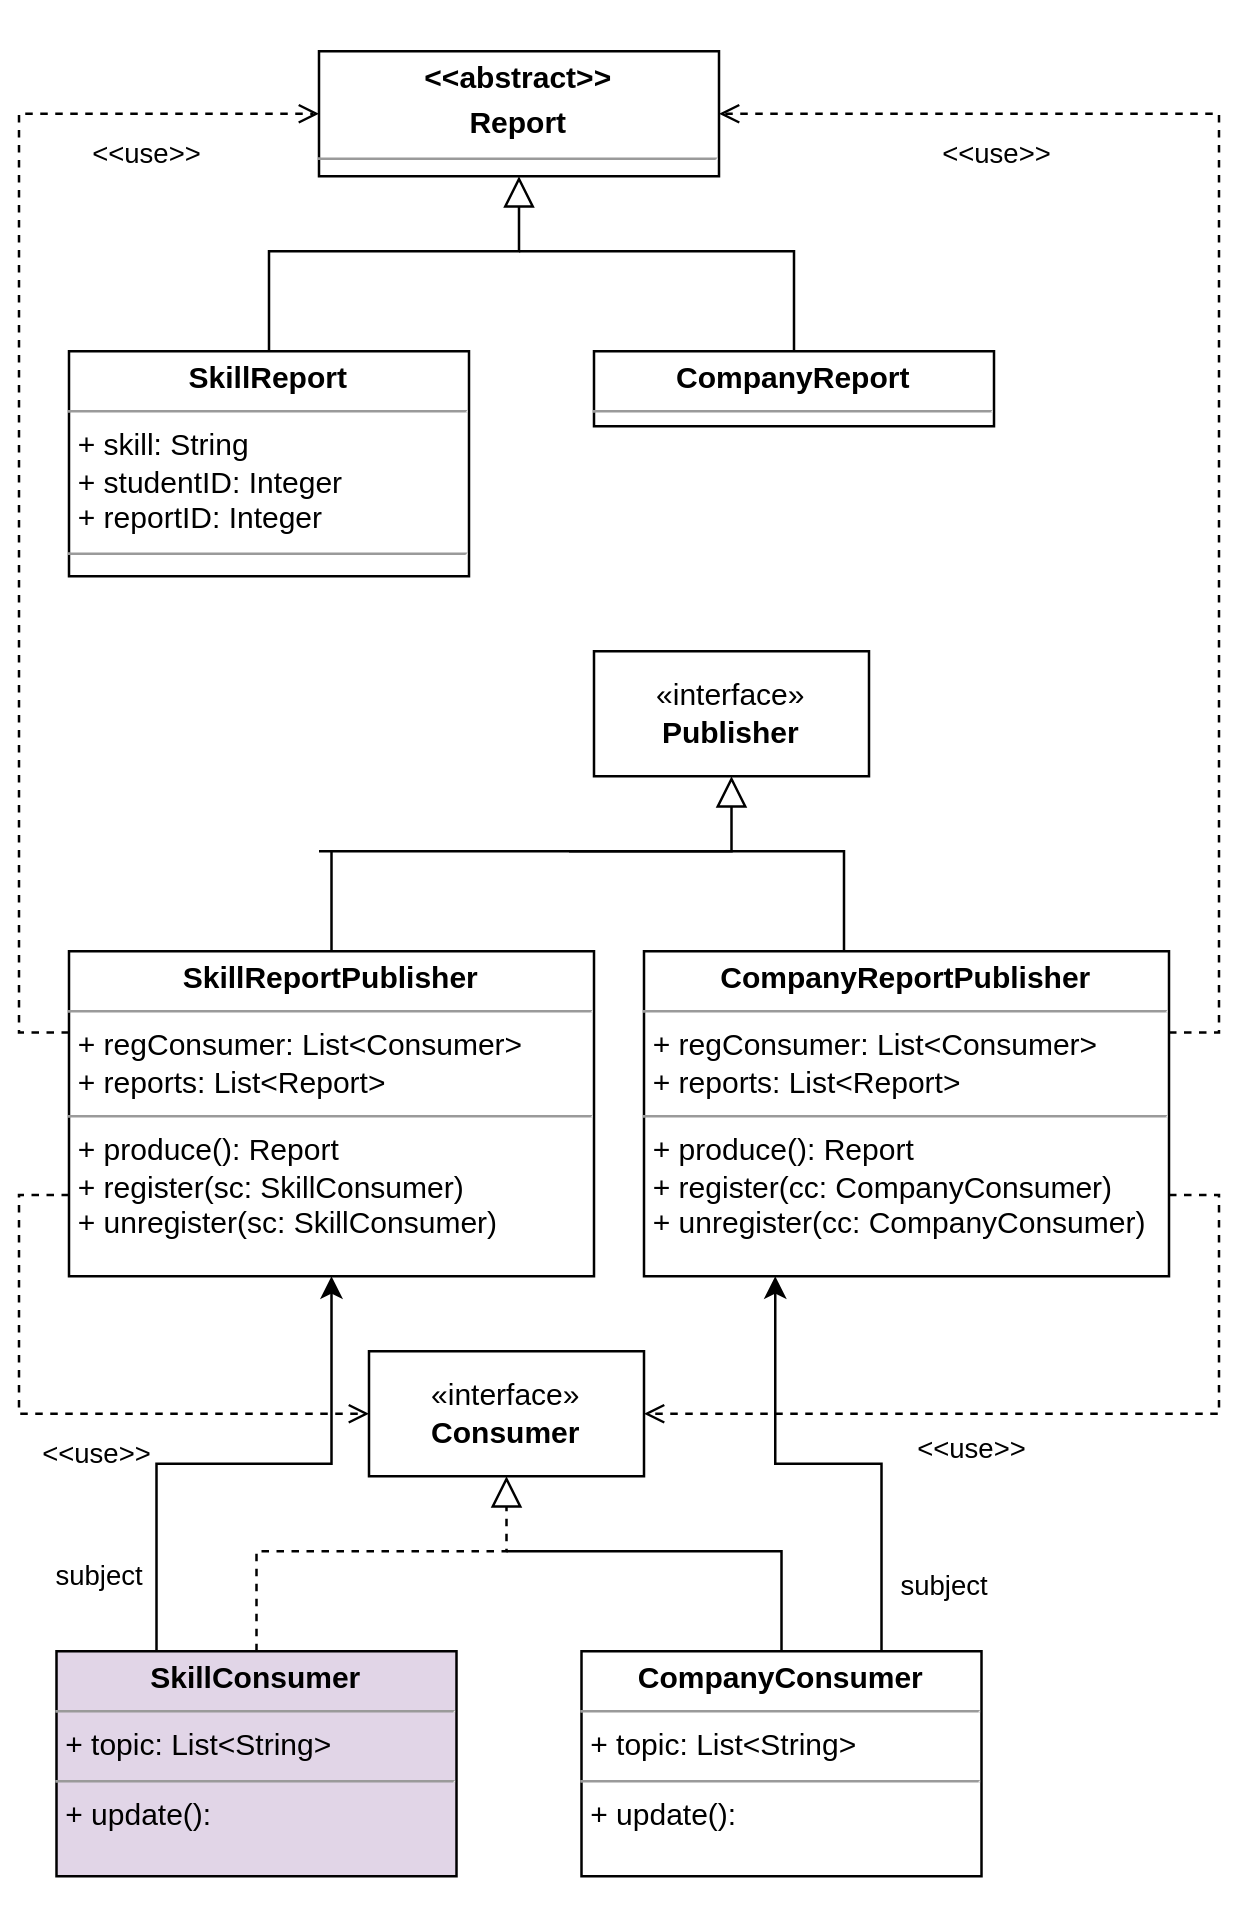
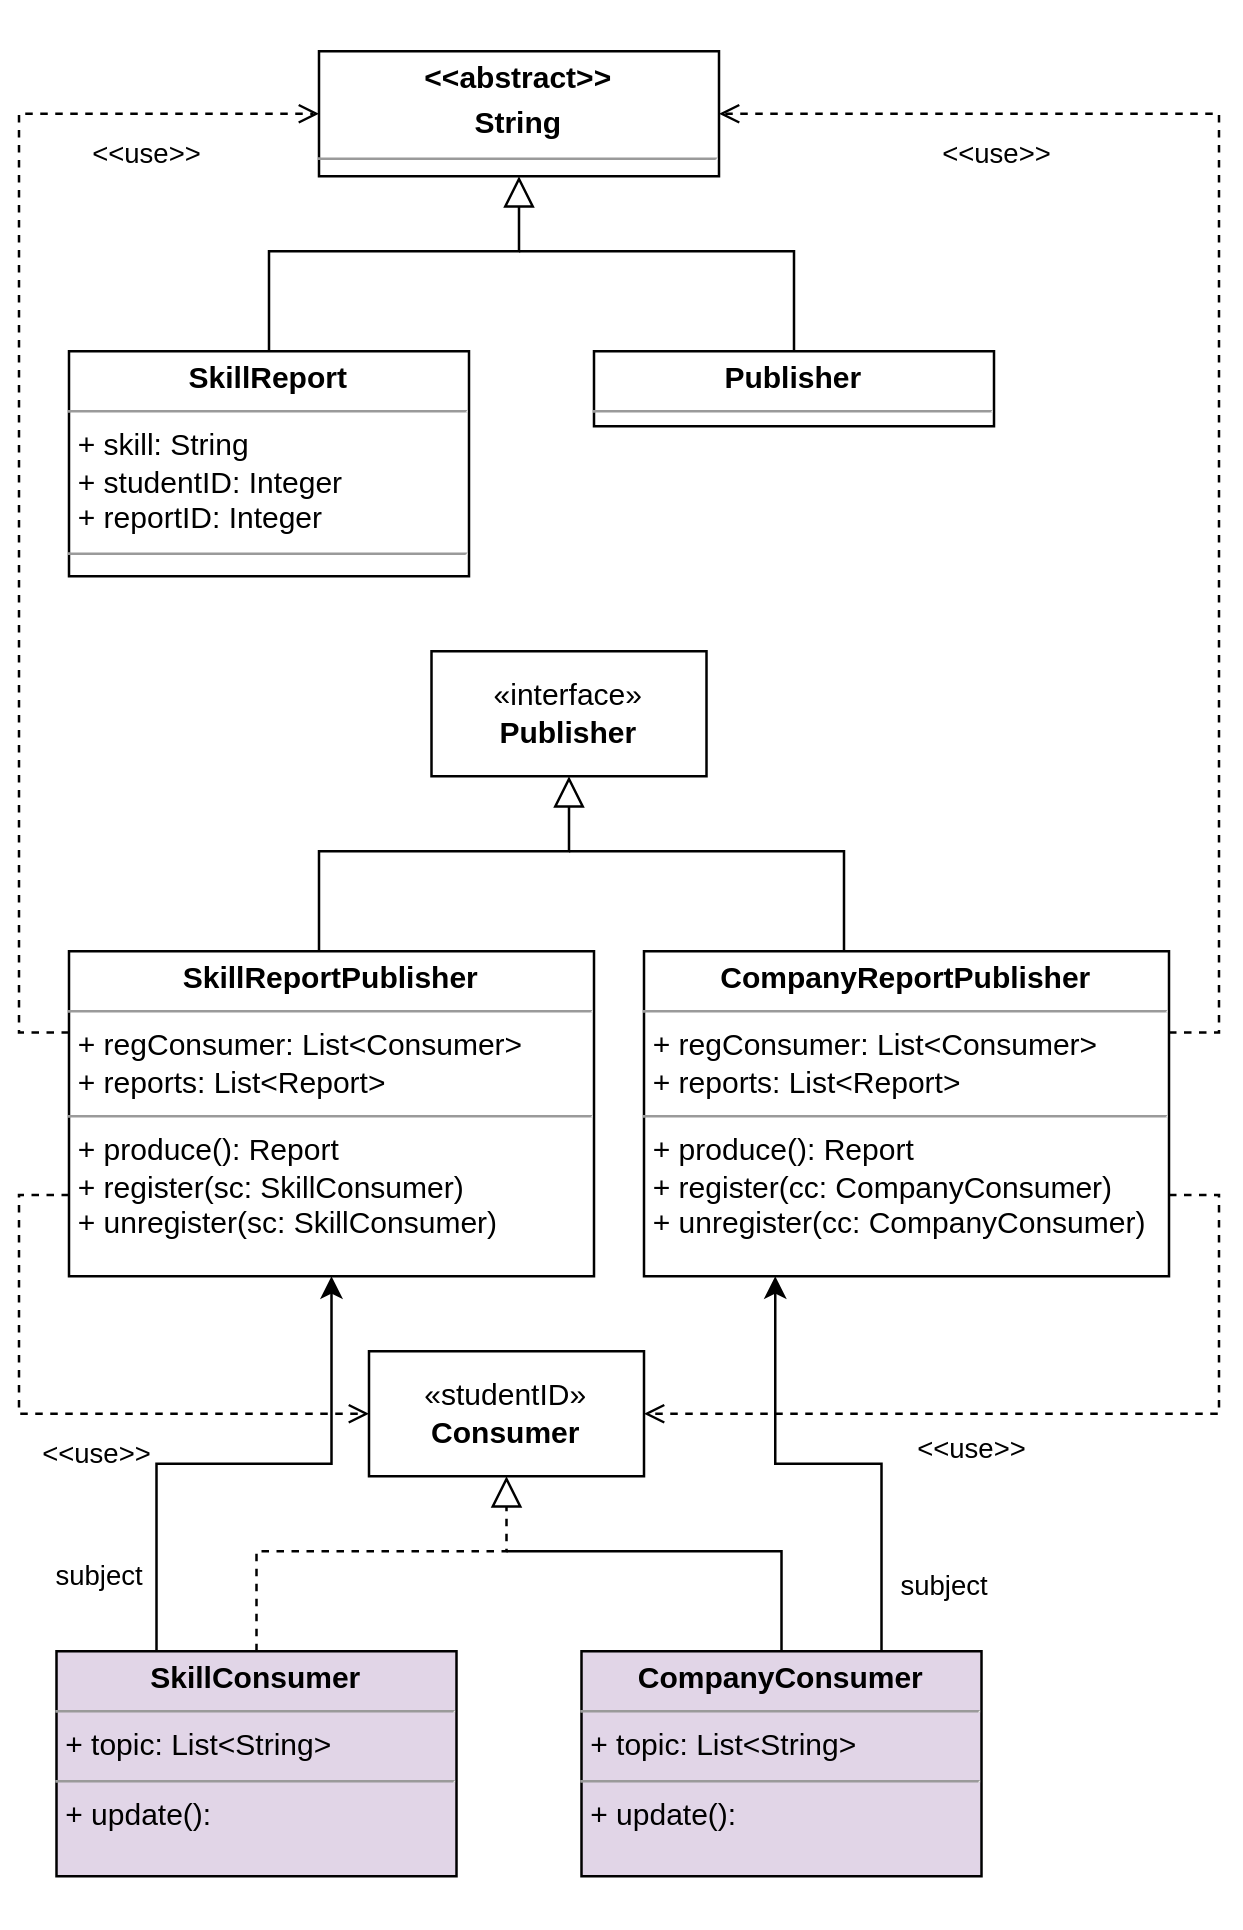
  <mxCell id="0" />
  <mxCell id="1" parent="0" />
- <mxCell id="2" value="&lt;p style=&quot;margin:0px;margin-top:4px;text-align:center;&quot;&gt;&lt;b&gt;&amp;lt;&amp;lt;abstract&amp;gt;&amp;gt;&lt;/b&gt;&lt;/p&gt;&lt;p style=&quot;margin:0px;margin-top:4px;text-align:center;&quot;&gt;&lt;b&gt;Report&lt;/b&gt;&lt;/p&gt;&lt;hr size=&quot;1&quot;&gt;&lt;p style=&quot;margin:0px;margin-left:4px;&quot;&gt;&lt;/p&gt;&lt;p style=&quot;margin:0px;margin-left:4px;&quot;&gt;&lt;br&gt;&lt;/p&gt;" style="verticalAlign=top;align=left;overflow=fill;fontSize=12;fontFamily=Helvetica;html=1;whiteSpace=wrap;" vertex="1" parent="1"><mxGeometry x="125" y="20" width="160" height="50" as="geometry" /></mxCell>
+ <mxCell id="2" value="&lt;p style=&quot;margin:0px;margin-top:4px;text-align:center;&quot;&gt;&lt;b&gt;&amp;lt;&amp;lt;abstract&amp;gt;&amp;gt;&lt;/b&gt;&lt;/p&gt;&lt;p style=&quot;margin:0px;margin-top:4px;text-align:center;&quot;&gt;&lt;b&gt;String&lt;/b&gt;&lt;/p&gt;&lt;hr size=&quot;1&quot;&gt;&lt;p style=&quot;margin:0px;margin-left:4px;&quot;&gt;&lt;/p&gt;&lt;p style=&quot;margin:0px;margin-left:4px;&quot;&gt;&lt;br&gt;&lt;/p&gt;" style="verticalAlign=top;align=left;overflow=fill;fontSize=12;fontFamily=Helvetica;html=1;whiteSpace=wrap;" vertex="1" parent="1"><mxGeometry x="125" y="20" width="160" height="50" as="geometry" /></mxCell>
  <mxCell id="3" value="&lt;p style=&quot;margin:0px;margin-top:4px;text-align:center;&quot;&gt;&lt;b&gt;SkillReport&lt;/b&gt;&lt;/p&gt;&lt;hr size=&quot;1&quot;&gt;&lt;p style=&quot;margin:0px;margin-left:4px;&quot;&gt;+ skill: String&lt;/p&gt;&lt;p style=&quot;margin:0px;margin-left:4px;&quot;&gt;+ studentID: Integer&lt;/p&gt;&lt;p style=&quot;margin:0px;margin-left:4px;&quot;&gt;+ reportID: Integer&lt;/p&gt;&lt;hr size=&quot;1&quot;&gt;&lt;p style=&quot;margin:0px;margin-left:4px;&quot;&gt;&lt;br&gt;&lt;/p&gt;" style="verticalAlign=top;align=left;overflow=fill;fontSize=12;fontFamily=Helvetica;html=1;whiteSpace=wrap;" vertex="1" parent="1"><mxGeometry x="25" y="140" width="160" height="90" as="geometry" /></mxCell>
- <mxCell id="4" value="&lt;p style=&quot;margin:0px;margin-top:4px;text-align:center;&quot;&gt;&lt;b&gt;CompanyReport&lt;/b&gt;&lt;/p&gt;&lt;hr size=&quot;1&quot;&gt;&lt;p style=&quot;margin:0px;margin-left:4px;&quot;&gt;&lt;/p&gt;&lt;p style=&quot;margin:0px;margin-left:4px;&quot;&gt;&lt;br&gt;&lt;/p&gt;" style="verticalAlign=top;align=left;overflow=fill;fontSize=12;fontFamily=Helvetica;html=1;whiteSpace=wrap;" vertex="1" parent="1"><mxGeometry x="235" y="140" width="160" height="30" as="geometry" /></mxCell>
- <mxCell id="5" value="«interface»&lt;br&gt;&lt;b&gt;Publisher&lt;/b&gt;" style="html=1;whiteSpace=wrap;" vertex="1" parent="1"><mxGeometry x="235" y="260" width="110" height="50" as="geometry" /></mxCell>
+ <mxCell id="4" value="&lt;p style=&quot;margin:0px;margin-top:4px;text-align:center;&quot;&gt;&lt;b&gt;Publisher&lt;/b&gt;&lt;/p&gt;&lt;hr size=&quot;1&quot;&gt;&lt;p style=&quot;margin:0px;margin-left:4px;&quot;&gt;&lt;/p&gt;&lt;p style=&quot;margin:0px;margin-left:4px;&quot;&gt;&lt;br&gt;&lt;/p&gt;" style="verticalAlign=top;align=left;overflow=fill;fontSize=12;fontFamily=Helvetica;html=1;whiteSpace=wrap;" vertex="1" parent="1"><mxGeometry x="235" y="140" width="160" height="30" as="geometry" /></mxCell>
+ <mxCell id="5" value="«interface»&lt;br&gt;&lt;b&gt;Publisher&lt;/b&gt;" style="html=1;whiteSpace=wrap;" vertex="1" parent="1"><mxGeometry x="170" y="260" width="110" height="50" as="geometry" /></mxCell>
  <mxCell id="6" style="edgeStyle=orthogonalEdgeStyle;rounded=0;orthogonalLoop=1;jettySize=auto;html=1;exitX=0.5;exitY=0;exitDx=0;exitDy=0;entryX=0.5;entryY=1;entryDx=0;entryDy=0;endArrow=block;endFill=0;endSize=10;" edge="1" parent="1" source="9" target="5"><mxGeometry relative="1" as="geometry"><Array as="points"><mxPoint x="125" y="340" /><mxPoint x="225" y="340" /></Array></mxGeometry></mxCell>
  <mxCell id="7" style="edgeStyle=orthogonalEdgeStyle;rounded=0;orthogonalLoop=1;jettySize=auto;html=1;exitX=0;exitY=0.75;exitDx=0;exitDy=0;entryX=0;entryY=0.5;entryDx=0;entryDy=0;dashed=1;endArrow=open;endFill=0;" edge="1" parent="1" source="9" target="20"><mxGeometry relative="1" as="geometry" /></mxCell>
  <mxCell id="8" style="edgeStyle=orthogonalEdgeStyle;rounded=0;orthogonalLoop=1;jettySize=auto;html=1;exitX=0;exitY=0.25;exitDx=0;exitDy=0;entryX=0;entryY=0.5;entryDx=0;entryDy=0;dashed=1;endArrow=open;endFill=0;" edge="1" parent="1" source="9" target="2"><mxGeometry relative="1" as="geometry" /></mxCell>
  <mxCell id="9" value="&lt;p style=&quot;margin:0px;margin-top:4px;text-align:center;&quot;&gt;&lt;b&gt;SkillReportPublisher&lt;/b&gt;&lt;/p&gt;&lt;hr size=&quot;1&quot;&gt;&lt;p style=&quot;margin:0px;margin-left:4px;&quot;&gt;+ regConsumer: List&amp;lt;Consumer&amp;gt;&lt;/p&gt;&lt;p style=&quot;margin:0px;margin-left:4px;&quot;&gt;+ reports: List&amp;lt;Report&amp;gt;&lt;/p&gt;&lt;hr size=&quot;1&quot;&gt;&lt;p style=&quot;margin:0px;margin-left:4px;&quot;&gt;+ produce(): Report&lt;/p&gt;&lt;p style=&quot;margin:0px;margin-left:4px;&quot;&gt;+ register(sc: SkillConsumer)&lt;/p&gt;&lt;p style=&quot;margin:0px;margin-left:4px;&quot;&gt;+ unregister(sc: SkillConsumer)&lt;br&gt;&lt;/p&gt;" style="verticalAlign=top;align=left;overflow=fill;fontSize=12;fontFamily=Helvetica;html=1;whiteSpace=wrap;" vertex="1" parent="1"><mxGeometry x="25" y="380" width="210" height="130" as="geometry" /></mxCell>
  <mxCell id="10" style="edgeStyle=orthogonalEdgeStyle;rounded=0;orthogonalLoop=1;jettySize=auto;html=1;exitX=0.5;exitY=0;exitDx=0;exitDy=0;endArrow=none;endFill=0;" edge="1" parent="1"><mxGeometry relative="1" as="geometry"><mxPoint x="205" y="100" as="targetPoint" /><mxPoint x="315" y="140" as="sourcePoint" /><Array as="points"><mxPoint x="315" y="100" /></Array></mxGeometry></mxCell>
  <mxCell id="11" style="edgeStyle=orthogonalEdgeStyle;rounded=0;orthogonalLoop=1;jettySize=auto;html=1;exitX=1;exitY=0.75;exitDx=0;exitDy=0;entryX=1;entryY=0.5;entryDx=0;entryDy=0;dashed=1;endArrow=open;endFill=0;" edge="1" parent="1" source="17" target="20"><mxGeometry relative="1" as="geometry" /></mxCell>
  <mxCell id="12" style="edgeStyle=orthogonalEdgeStyle;rounded=0;orthogonalLoop=1;jettySize=auto;html=1;exitX=1;exitY=0.25;exitDx=0;exitDy=0;entryX=1;entryY=0.5;entryDx=0;entryDy=0;dashed=1;endArrow=open;endFill=0;" edge="1" parent="1" source="17" target="2"><mxGeometry relative="1" as="geometry" /></mxCell>
  <mxCell id="13" value="&amp;lt;&amp;lt;use&amp;gt;&amp;gt;" style="edgeLabel;html=1;align=center;verticalAlign=middle;resizable=0;points=[];" vertex="1" connectable="0" parent="12"><mxGeometry x="-0.335" y="4" relative="1" as="geometry"><mxPoint x="-86" y="-177" as="offset" /></mxGeometry></mxCell>
  <mxCell id="14" value="&amp;lt;&amp;lt;use&amp;gt;&amp;gt;" style="edgeLabel;html=1;align=center;verticalAlign=middle;resizable=0;points=[];" vertex="1" connectable="0" parent="12"><mxGeometry x="-0.335" y="4" relative="1" as="geometry"><mxPoint x="-426" y="-177" as="offset" /></mxGeometry></mxCell>
  <mxCell id="15" value="&amp;lt;&amp;lt;use&amp;gt;&amp;gt;" style="edgeLabel;html=1;align=center;verticalAlign=middle;resizable=0;points=[];" vertex="1" connectable="0" parent="12"><mxGeometry x="-0.335" y="4" relative="1" as="geometry"><mxPoint x="-446" y="343" as="offset" /></mxGeometry></mxCell>
  <mxCell id="16" value="&amp;lt;&amp;lt;use&amp;gt;&amp;gt;" style="edgeLabel;html=1;align=center;verticalAlign=middle;resizable=0;points=[];" vertex="1" connectable="0" parent="12"><mxGeometry x="-0.335" y="4" relative="1" as="geometry"><mxPoint x="-96" y="341" as="offset" /></mxGeometry></mxCell>
  <mxCell id="17" value="&lt;p style=&quot;margin:0px;margin-top:4px;text-align:center;&quot;&gt;&lt;b&gt;CompanyReportPublisher&lt;/b&gt;&lt;/p&gt;&lt;hr size=&quot;1&quot;&gt;&lt;p style=&quot;margin:0px;margin-left:4px;&quot;&gt;+ regConsumer: List&amp;lt;Consumer&amp;gt;&lt;/p&gt;&lt;p style=&quot;margin:0px;margin-left:4px;&quot;&gt;+ reports: List&amp;lt;Report&amp;gt;&lt;/p&gt;&lt;hr size=&quot;1&quot;&gt;&lt;p style=&quot;margin:0px;margin-left:4px;&quot;&gt;+ produce(): Report&lt;/p&gt;&lt;p style=&quot;border-color: var(--border-color); margin: 0px 0px 0px 4px;&quot;&gt;+ register(cc: CompanyConsumer)&lt;/p&gt;&lt;p style=&quot;border-color: var(--border-color); margin: 0px 0px 0px 4px;&quot;&gt;+ unregister(cc: CompanyConsumer)&lt;/p&gt;" style="verticalAlign=top;align=left;overflow=fill;fontSize=12;fontFamily=Helvetica;html=1;whiteSpace=wrap;" vertex="1" parent="1"><mxGeometry x="255" y="380" width="210" height="130" as="geometry" /></mxCell>
  <mxCell id="18" style="edgeStyle=orthogonalEdgeStyle;rounded=0;orthogonalLoop=1;jettySize=auto;html=1;exitX=0.5;exitY=0;exitDx=0;exitDy=0;entryX=0.5;entryY=1;entryDx=0;entryDy=0;endArrow=block;endFill=0;endSize=10;" edge="1" parent="1"><mxGeometry relative="1" as="geometry"><mxPoint x="105" y="140" as="sourcePoint" /><mxPoint x="205" y="70" as="targetPoint" /><Array as="points"><mxPoint x="105" y="100" /><mxPoint x="205" y="100" /></Array></mxGeometry></mxCell>
  <mxCell id="19" style="edgeStyle=orthogonalEdgeStyle;rounded=0;orthogonalLoop=1;jettySize=auto;html=1;exitX=0.5;exitY=0;exitDx=0;exitDy=0;endArrow=none;endFill=0;" edge="1" parent="1"><mxGeometry relative="1" as="geometry"><mxPoint x="225" y="340" as="targetPoint" /><mxPoint x="335" y="380" as="sourcePoint" /><Array as="points"><mxPoint x="335" y="340" /></Array></mxGeometry></mxCell>
- <mxCell id="20" value="«interface»&lt;br&gt;&lt;b&gt;Consumer&lt;/b&gt;" style="html=1;whiteSpace=wrap;" vertex="1" parent="1"><mxGeometry x="145" y="540" width="110" height="50" as="geometry" /></mxCell>
+ <mxCell id="20" value="«studentID»&lt;br&gt;&lt;b&gt;Consumer&lt;/b&gt;" style="html=1;whiteSpace=wrap;" vertex="1" parent="1"><mxGeometry x="145" y="540" width="110" height="50" as="geometry" /></mxCell>
  <mxCell id="21" style="edgeStyle=orthogonalEdgeStyle;rounded=0;orthogonalLoop=1;jettySize=auto;html=1;exitX=0.5;exitY=0;exitDx=0;exitDy=0;entryX=0.5;entryY=1;entryDx=0;entryDy=0;endArrow=block;endFill=0;endSize=10;dashed=1;" edge="1" source="24" target="20" parent="1"><mxGeometry relative="1" as="geometry"><Array as="points"><mxPoint x="100" y="620" /><mxPoint x="200" y="620" /></Array></mxGeometry></mxCell>
  <mxCell id="22" style="edgeStyle=orthogonalEdgeStyle;rounded=0;orthogonalLoop=1;jettySize=auto;html=1;exitX=0.25;exitY=0;exitDx=0;exitDy=0;entryX=0.5;entryY=1;entryDx=0;entryDy=0;" edge="1" parent="1" source="24" target="9"><mxGeometry relative="1" as="geometry" /></mxCell>
  <mxCell id="23" value="subject" style="edgeLabel;html=1;align=center;verticalAlign=middle;resizable=0;points=[];" vertex="1" connectable="0" parent="22"><mxGeometry x="-0.718" y="-2" relative="1" as="geometry"><mxPoint x="-26" as="offset" /></mxGeometry></mxCell>
  <mxCell id="24" value="&lt;p style=&quot;margin:0px;margin-top:4px;text-align:center;&quot;&gt;&lt;b&gt;SkillConsumer&lt;/b&gt;&lt;/p&gt;&lt;hr size=&quot;1&quot;&gt;&lt;p style=&quot;margin:0px;margin-left:4px;&quot;&gt;+ topic: List&amp;lt;String&amp;gt;&lt;/p&gt;&lt;hr size=&quot;1&quot;&gt;&lt;p style=&quot;margin:0px;margin-left:4px;&quot;&gt;+ update():&lt;/p&gt;" style="verticalAlign=top;align=left;overflow=fill;fontSize=12;fontFamily=Helvetica;html=1;whiteSpace=wrap;fillColor=#e1d5e7;" vertex="1" parent="1"><mxGeometry x="20" y="660" width="160" height="90" as="geometry" /></mxCell>
  <mxCell id="25" style="edgeStyle=orthogonalEdgeStyle;rounded=0;orthogonalLoop=1;jettySize=auto;html=1;exitX=0.75;exitY=0;exitDx=0;exitDy=0;entryX=0.25;entryY=1;entryDx=0;entryDy=0;" edge="1" parent="1" source="27" target="17"><mxGeometry relative="1" as="geometry" /></mxCell>
  <mxCell id="26" value="subject" style="edgeLabel;html=1;align=center;verticalAlign=middle;resizable=0;points=[];" vertex="1" connectable="0" parent="25"><mxGeometry x="-0.72" y="-12" relative="1" as="geometry"><mxPoint x="12" as="offset" /></mxGeometry></mxCell>
- <mxCell id="27" value="&lt;p style=&quot;margin:0px;margin-top:4px;text-align:center;&quot;&gt;&lt;b&gt;CompanyConsumer&lt;/b&gt;&lt;/p&gt;&lt;hr size=&quot;1&quot;&gt;&lt;p style=&quot;margin:0px;margin-left:4px;&quot;&gt;+ topic: List&amp;lt;String&amp;gt;&lt;/p&gt;&lt;hr size=&quot;1&quot;&gt;&lt;p style=&quot;margin:0px;margin-left:4px;&quot;&gt;+ update():&amp;nbsp;&lt;/p&gt;" style="verticalAlign=top;align=left;overflow=fill;fontSize=12;fontFamily=Helvetica;html=1;whiteSpace=wrap;" vertex="1" parent="1"><mxGeometry x="230" y="660" width="160" height="90" as="geometry" /></mxCell>
+ <mxCell id="27" value="&lt;p style=&quot;margin:0px;margin-top:4px;text-align:center;&quot;&gt;&lt;b&gt;CompanyConsumer&lt;/b&gt;&lt;/p&gt;&lt;hr size=&quot;1&quot;&gt;&lt;p style=&quot;margin:0px;margin-left:4px;&quot;&gt;+ topic: List&amp;lt;String&amp;gt;&lt;/p&gt;&lt;hr size=&quot;1&quot;&gt;&lt;p style=&quot;margin:0px;margin-left:4px;&quot;&gt;+ update():&amp;nbsp;&lt;/p&gt;" style="verticalAlign=top;align=left;overflow=fill;fontSize=12;fontFamily=Helvetica;html=1;whiteSpace=wrap;fillColor=#e1d5e7;" vertex="1" parent="1"><mxGeometry x="230" y="660" width="160" height="90" as="geometry" /></mxCell>
  <mxCell id="28" style="edgeStyle=orthogonalEdgeStyle;rounded=0;orthogonalLoop=1;jettySize=auto;html=1;exitX=0.5;exitY=0;exitDx=0;exitDy=0;endArrow=none;endFill=0;" edge="1" parent="1"><mxGeometry relative="1" as="geometry"><mxPoint x="200" y="620" as="targetPoint" /><mxPoint x="310" y="660" as="sourcePoint" /><Array as="points"><mxPoint x="310" y="620" /></Array></mxGeometry></mxCell>
